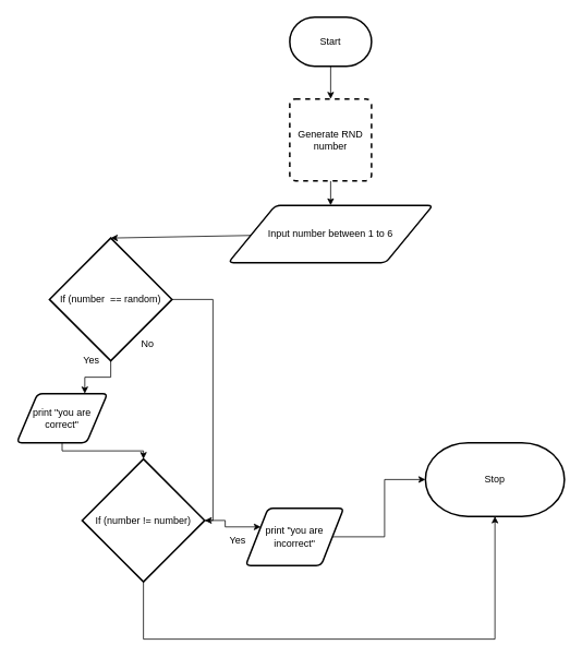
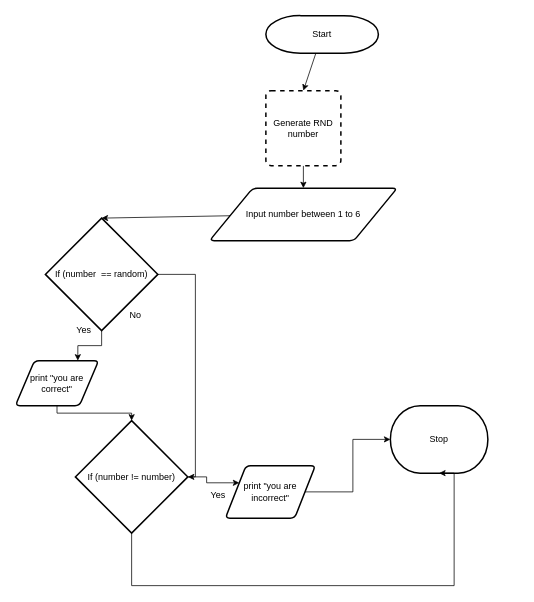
  <mxCell id="0" />
  <mxCell id="1" parent="0" />
  <mxCell id="2" style="edgeStyle=none;html=1;entryX=0.5;entryY=0;entryDx=0;entryDy=0;entryPerimeter=0;" edge="1" parent="1" source="3" target="6"><mxGeometry relative="1" as="geometry" /></mxCell>
  <mxCell id="3" value="Input number between 1 to 6" style="shape=parallelogram;html=1;strokeWidth=2;perimeter=parallelogramPerimeter;whiteSpace=wrap;rounded=1;arcSize=12;size=0.23;" vertex="1" parent="1"><mxGeometry x="279" y="250" width="250" height="70" as="geometry" /></mxCell>
  <mxCell id="4" style="edgeStyle=orthogonalEdgeStyle;html=1;entryX=0.75;entryY=0;entryDx=0;entryDy=0;rounded=0;" edge="1" parent="1" source="6" target="8"><mxGeometry relative="1" as="geometry" /></mxCell>
  <mxCell id="5" style="edgeStyle=orthogonalEdgeStyle;shape=connector;rounded=0;html=1;labelBackgroundColor=default;fontFamily=Helvetica;fontSize=11;fontColor=default;endArrow=classic;strokeColor=default;entryX=1;entryY=0.5;entryDx=0;entryDy=0;entryPerimeter=0;" edge="1" parent="1" source="6" target="20"><mxGeometry relative="1" as="geometry"><mxPoint x="250" y="640" as="targetPoint" /><Array as="points"><mxPoint x="260" y="365" /><mxPoint x="260" y="635" /></Array></mxGeometry></mxCell>
  <mxCell id="6" value="If (number&amp;nbsp; == random)" style="strokeWidth=2;html=1;shape=mxgraph.flowchart.decision;whiteSpace=wrap;" vertex="1" parent="1"><mxGeometry x="60" y="290" width="150" height="150" as="geometry" /></mxCell>
  <mxCell id="7" style="edgeStyle=orthogonalEdgeStyle;shape=connector;rounded=0;html=1;entryX=0.5;entryY=0;entryDx=0;entryDy=0;entryPerimeter=0;labelBackgroundColor=default;fontFamily=Helvetica;fontSize=11;fontColor=default;endArrow=classic;strokeColor=default;" edge="1" parent="1" source="8" target="20"><mxGeometry relative="1" as="geometry" /></mxCell>
  <mxCell id="8" value="print &quot;you are correct&quot;" style="shape=parallelogram;html=1;strokeWidth=2;perimeter=parallelogramPerimeter;whiteSpace=wrap;rounded=1;arcSize=12;size=0.23;" vertex="1" parent="1"><mxGeometry x="20" y="480" width="111" height="60" as="geometry" /></mxCell>
  <mxCell id="9" value="No" style="text;html=1;resizable=0;autosize=1;align=center;verticalAlign=middle;points=[];fillColor=none;strokeColor=none;rounded=0;" vertex="1" parent="1"><mxGeometry x="165" y="410" width="30" height="20" as="geometry" /></mxCell>
  <mxCell id="10" style="edgeStyle=orthogonalEdgeStyle;shape=connector;rounded=0;html=1;entryX=0;entryY=0.5;entryDx=0;entryDy=0;entryPerimeter=0;labelBackgroundColor=default;fontFamily=Helvetica;fontSize=11;fontColor=default;endArrow=classic;strokeColor=default;" edge="1" parent="1" source="11" target="14"><mxGeometry relative="1" as="geometry" /></mxCell>
  <mxCell id="11" value="print &quot;you are incorrect&quot;" style="shape=parallelogram;html=1;strokeWidth=2;perimeter=parallelogramPerimeter;whiteSpace=wrap;rounded=1;arcSize=12;size=0.23;" vertex="1" parent="1"><mxGeometry x="300" y="620" width="120" height="70" as="geometry" /></mxCell>
  <mxCell id="12" style="edgeStyle=none;html=1;entryX=0.5;entryY=0;entryDx=0;entryDy=0;" edge="1" parent="1" source="13" target="16"><mxGeometry relative="1" as="geometry" /></mxCell>
- <mxCell id="13" value="Start" style="strokeWidth=2;html=1;shape=mxgraph.flowchart.terminator;whiteSpace=wrap;" vertex="1" parent="1"><mxGeometry x="354" y="20" width="100" height="60" as="geometry" /></mxCell>
- <mxCell id="14" value="Stop" style="strokeWidth=2;html=1;shape=mxgraph.flowchart.terminator;whiteSpace=wrap;" vertex="1" parent="1"><mxGeometry x="520" y="540" width="170" height="90" as="geometry" /></mxCell>
+ <mxCell id="13" value="Start" style="strokeWidth=2;html=1;shape=mxgraph.flowchart.terminator;whiteSpace=wrap;" vertex="1" parent="1"><mxGeometry x="354" y="20" width="150" height="50" as="geometry" /></mxCell>
+ <mxCell id="14" value="Stop" style="strokeWidth=2;html=1;shape=mxgraph.flowchart.terminator;whiteSpace=wrap;" vertex="1" parent="1"><mxGeometry x="520" y="540" width="130" height="90" as="geometry" /></mxCell>
  <mxCell id="15" style="edgeStyle=none;html=1;" edge="1" parent="1" source="16" target="3"><mxGeometry relative="1" as="geometry" /></mxCell>
  <mxCell id="16" value="Generate RND number" style="rounded=1;whiteSpace=wrap;html=1;absoluteArcSize=1;arcSize=14;strokeWidth=2;dashed=1;" vertex="1" parent="1"><mxGeometry x="354" y="120" width="100" height="100" as="geometry" /></mxCell>
  <mxCell id="17" value="Yes" style="text;html=1;resizable=0;autosize=1;align=center;verticalAlign=middle;points=[];fillColor=none;strokeColor=none;rounded=0;" vertex="1" parent="1"><mxGeometry x="91" y="430" width="40" height="20" as="geometry" /></mxCell>
  <mxCell id="18" style="edgeStyle=orthogonalEdgeStyle;shape=connector;rounded=0;html=1;entryX=0;entryY=0.25;entryDx=0;entryDy=0;labelBackgroundColor=default;fontFamily=Helvetica;fontSize=11;fontColor=default;endArrow=classic;strokeColor=default;" edge="1" parent="1" source="20" target="11"><mxGeometry relative="1" as="geometry" /></mxCell>
  <mxCell id="19" style="edgeStyle=orthogonalEdgeStyle;shape=connector;rounded=0;html=1;entryX=0.5;entryY=1;entryDx=0;entryDy=0;entryPerimeter=0;labelBackgroundColor=default;fontFamily=Helvetica;fontSize=11;fontColor=default;endArrow=classic;strokeColor=default;" edge="1" parent="1" source="20" target="14"><mxGeometry relative="1" as="geometry"><Array as="points"><mxPoint x="175" y="780" /><mxPoint x="605" y="780" /></Array></mxGeometry></mxCell>
  <mxCell id="20" value="If (number != number)" style="strokeWidth=2;html=1;shape=mxgraph.flowchart.decision;whiteSpace=wrap;" vertex="1" parent="1"><mxGeometry x="100" y="560" width="150" height="150" as="geometry" /></mxCell>
  <mxCell id="21" value="Yes" style="text;html=1;resizable=0;autosize=1;align=center;verticalAlign=middle;points=[];fillColor=none;strokeColor=none;rounded=0;" vertex="1" parent="1"><mxGeometry x="270" y="650" width="40" height="20" as="geometry" /></mxCell>
